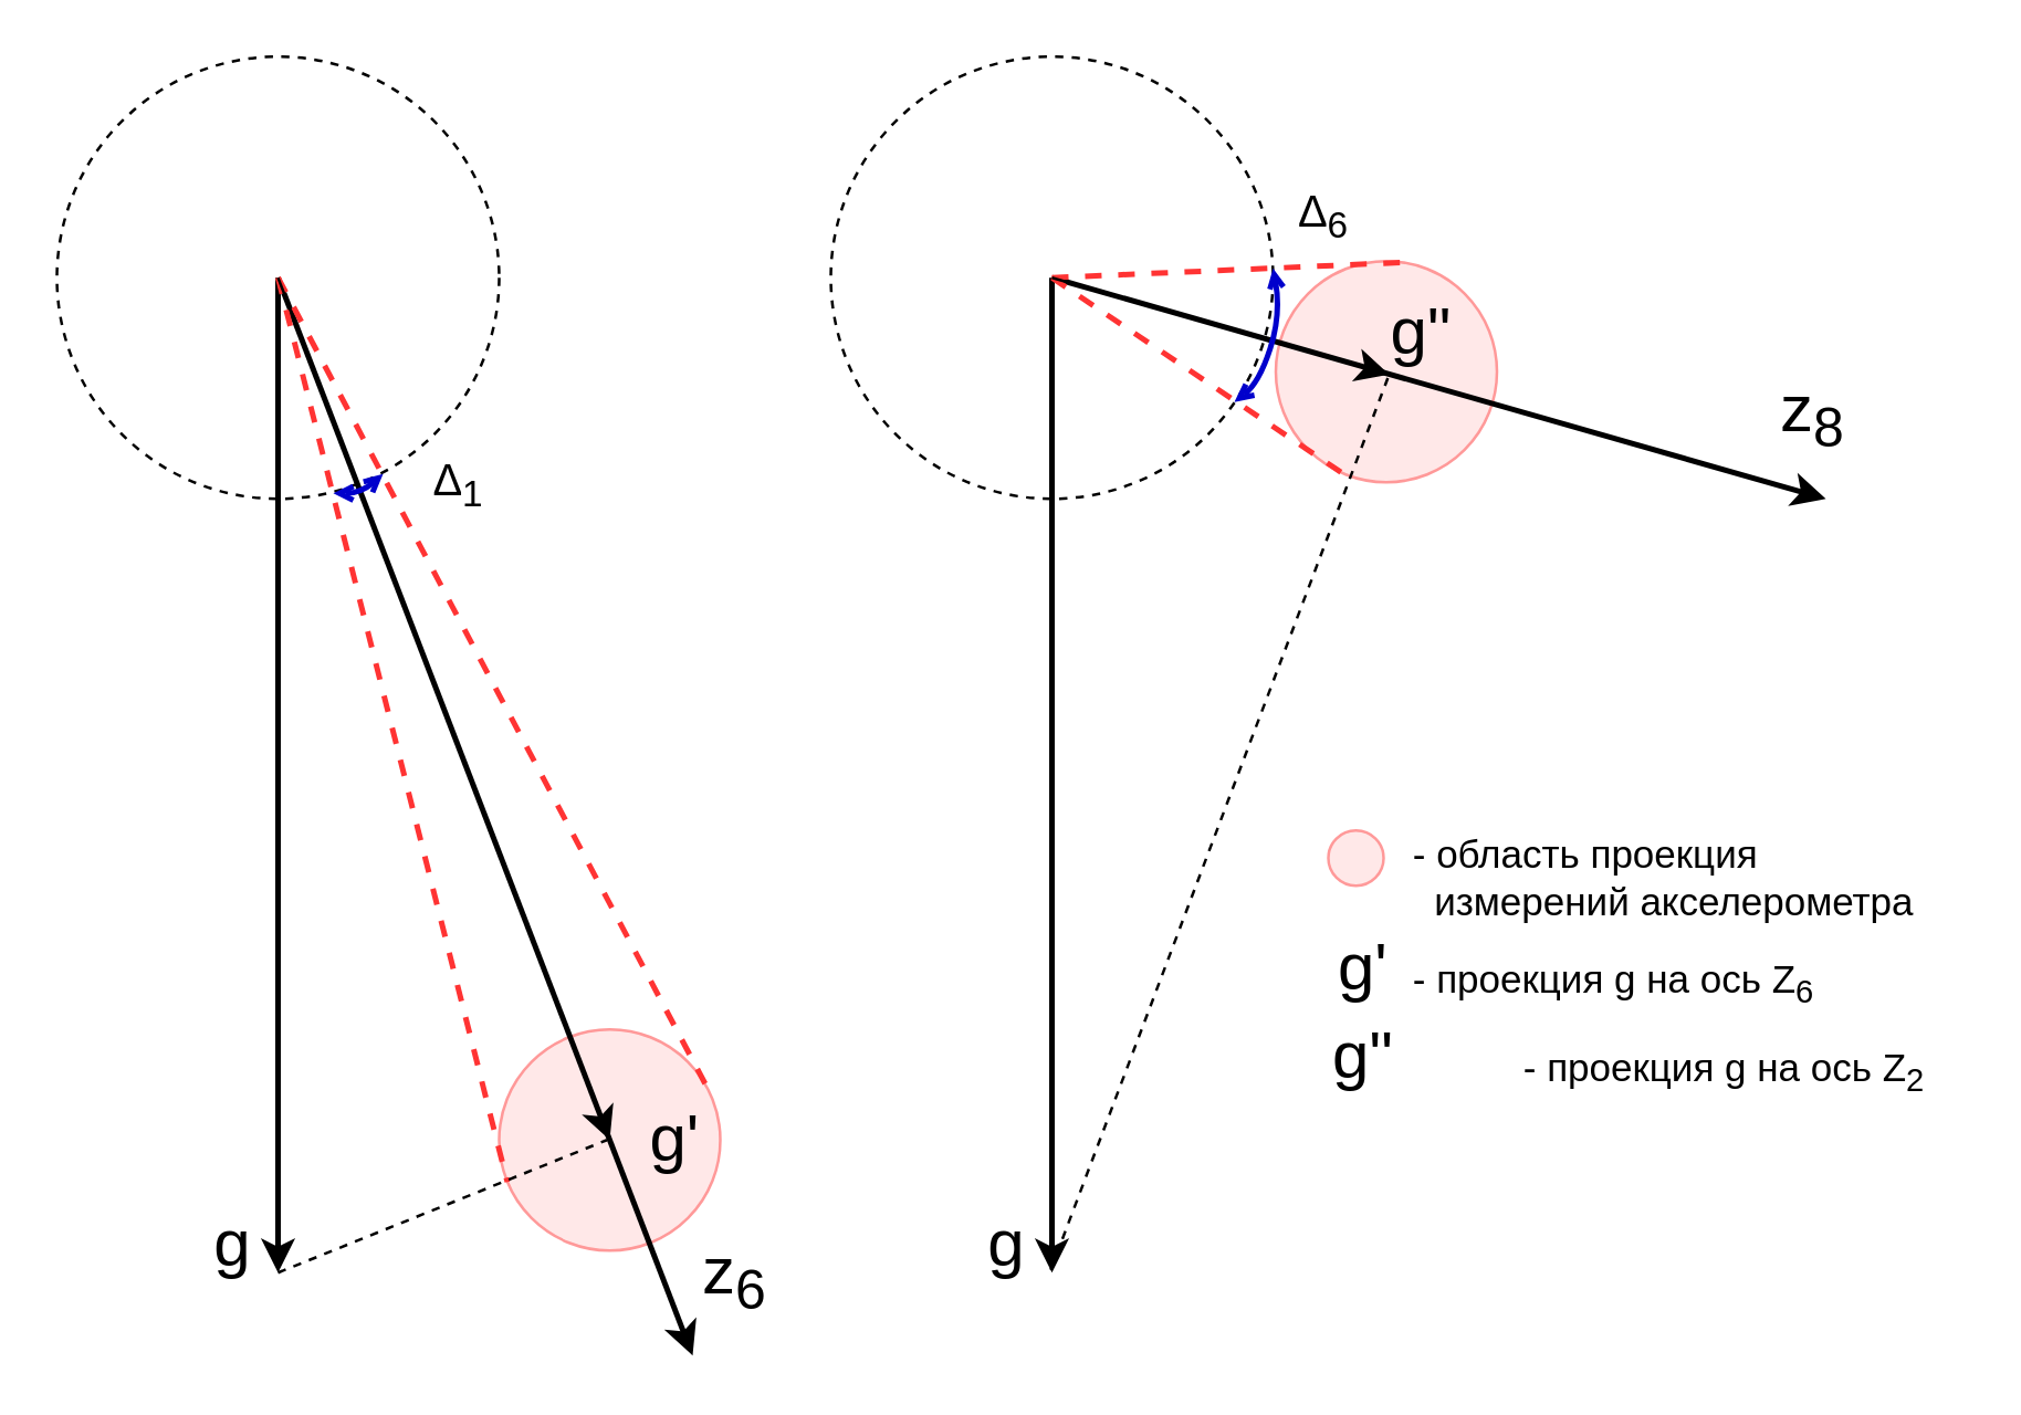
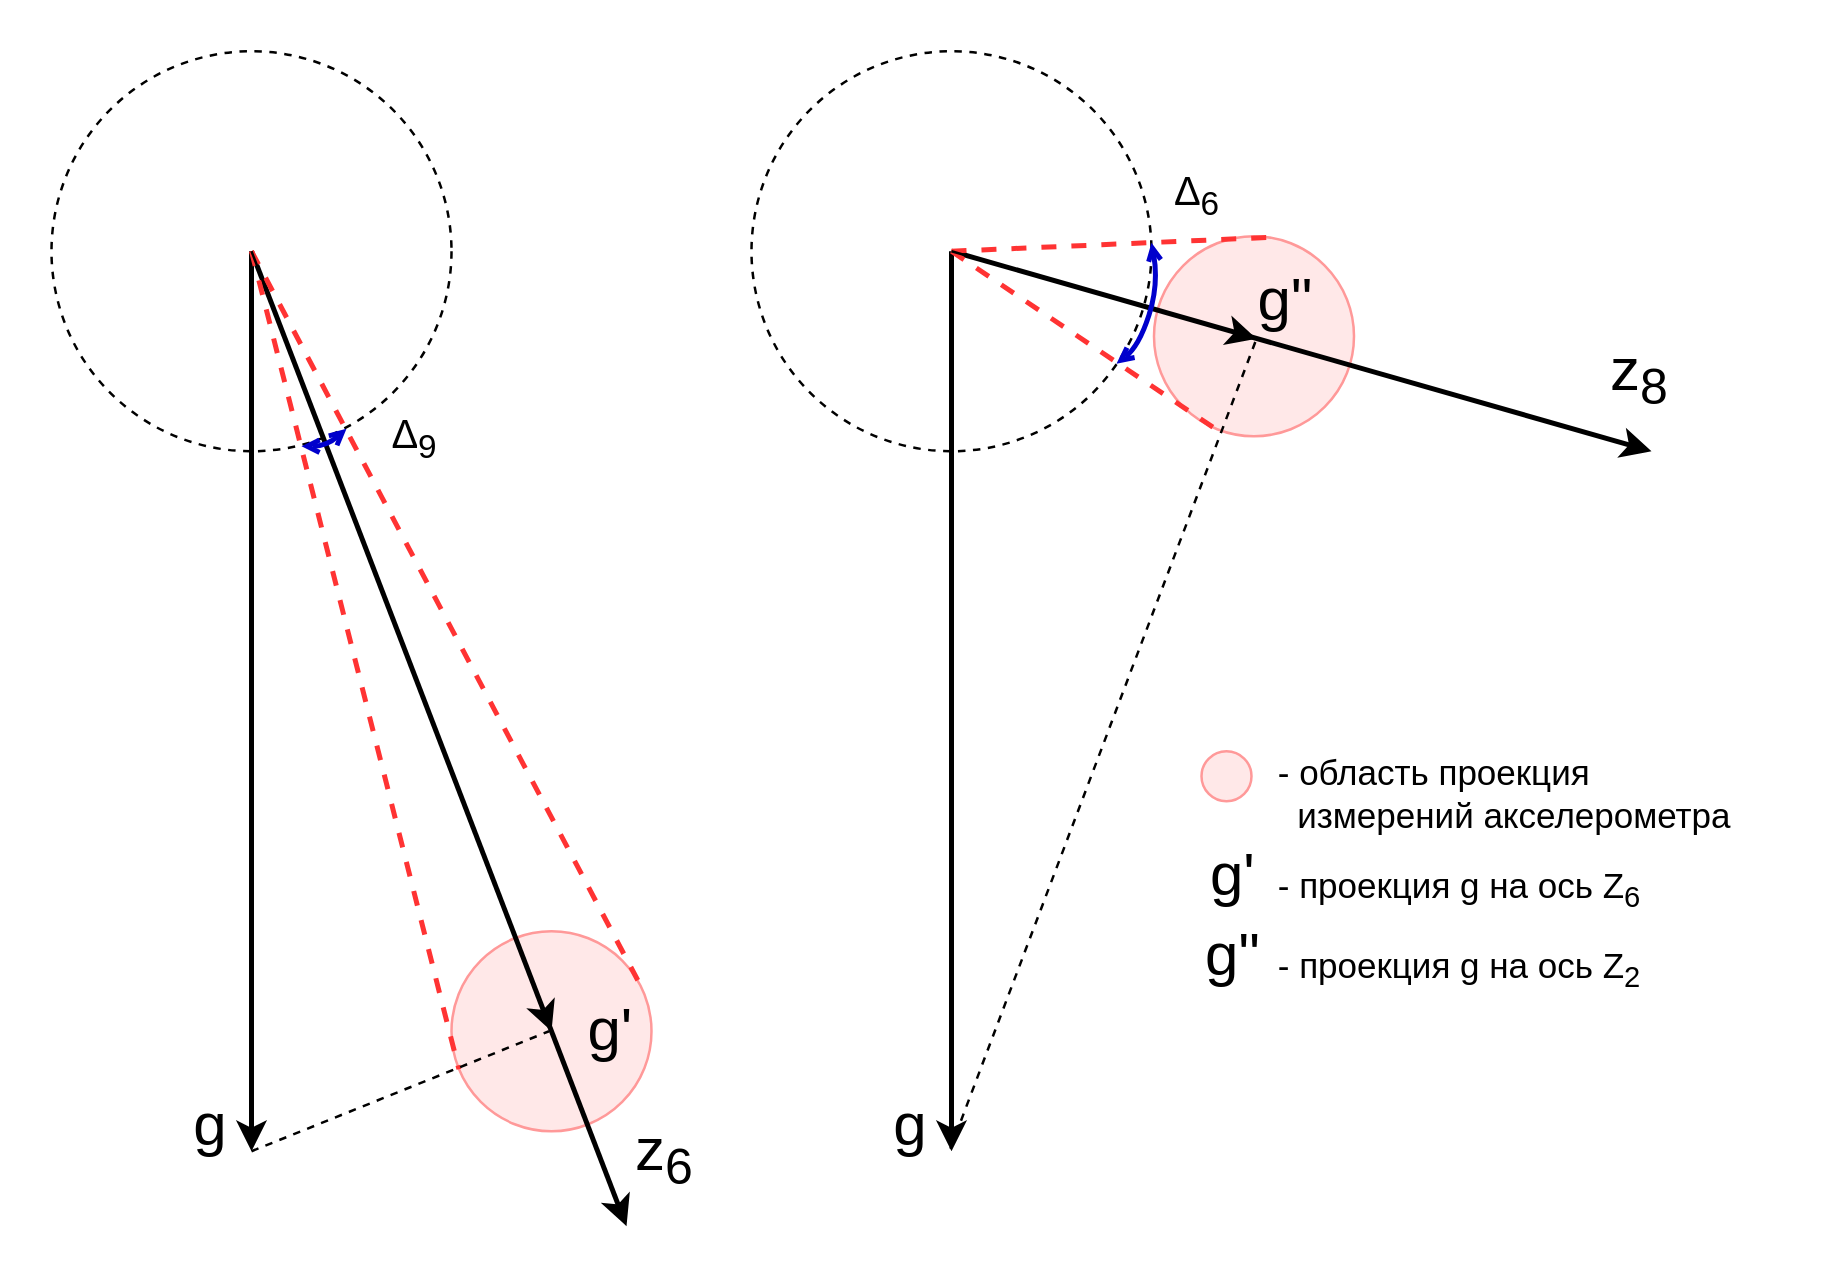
  <mxCell id="0" />
  <mxCell id="1" parent="0" />
  <mxCell id="2" value="" style="ellipse;whiteSpace=wrap;html=1;fillColor=none;dashed=1;" vertex="1" parent="1"><mxGeometry x="300" width="160" height="160" as="geometry" y="20" /></mxCell>
  <mxCell id="3" value="" style="ellipse;whiteSpace=wrap;html=1;fillColor=none;dashed=1;" vertex="1" parent="1"><mxGeometry x="20" width="160" height="160" as="geometry" y="20" /></mxCell>
  <mxCell id="4" value="" style="ellipse;whiteSpace=wrap;html=1;aspect=fixed;fillColor=#FFE8E8;strokeColor=#FF9999;" vertex="1" parent="1"><mxGeometry x="461" y="94" width="80" height="80" as="geometry" /></mxCell>
  <mxCell id="5" value="" style="ellipse;whiteSpace=wrap;html=1;aspect=fixed;fillColor=#FFE8E8;strokeColor=#FF9999;" parent="1" vertex="1"><mxGeometry x="180" y="372" width="80" height="80" as="geometry" /></mxCell>
  <mxCell id="6" value="" style="endArrow=classic;html=1;strokeWidth=2;" parent="1" edge="1"><mxGeometry width="50" height="50" relative="1" as="geometry"><mxPoint x="100" y="100" as="sourcePoint" /><mxPoint x="100" y="460" as="targetPoint" /></mxGeometry></mxCell>
  <mxCell id="7" value="" style="endArrow=classic;html=1;strokeWidth=2;" parent="1" edge="1"><mxGeometry width="50" height="50" relative="1" as="geometry"><mxPoint x="100" y="100" as="sourcePoint" /><mxPoint x="250" y="490" as="targetPoint" /></mxGeometry></mxCell>
  <mxCell id="8" value="" style="endArrow=none;html=1;strokeWidth=2;dashed=1;strokeColor=#FF3333;entryX=0.95;entryY=0.28;entryDx=0;entryDy=0;entryPerimeter=0;endFill=0;" parent="1" edge="1" target="5"><mxGeometry width="50" height="50" relative="1" as="geometry"><mxPoint x="100" y="100" as="sourcePoint" /><mxPoint x="210" y="280" as="targetPoint" /></mxGeometry></mxCell>
  <mxCell id="9" value="" style="endArrow=none;html=1;strokeWidth=2;dashed=1;strokeColor=#FF3333;entryX=0.037;entryY=0.69;entryDx=0;entryDy=0;entryPerimeter=0;endFill=0;" parent="1" target="5" edge="1"><mxGeometry width="50" height="50" relative="1" as="geometry"><mxPoint x="100" y="100" as="sourcePoint" /><mxPoint x="140" y="320" as="targetPoint" /></mxGeometry></mxCell>
  <mxCell id="10" value="&lt;font style=&quot;font-size: 24px&quot;&gt;&amp;nbsp;g&lt;/font&gt;" style="text;html=1;align=center;verticalAlign=middle;resizable=0;points=[];autosize=1;" parent="1" vertex="1"><mxGeometry x="60" y="440" width="40" height="20" as="geometry" /></mxCell>
  <mxCell id="11" value="&lt;font style=&quot;font-size: 24px&quot;&gt;z&lt;sub&gt;6&lt;/sub&gt;&lt;/font&gt;" style="text;html=1;align=center;verticalAlign=middle;resizable=0;points=[];autosize=1;" parent="1" vertex="1"><mxGeometry x="245" y="447" width="40" height="30" as="geometry" /></mxCell>
  <mxCell id="12" value="" style="endArrow=classic;html=1;strokeWidth=2;" parent="1" edge="1"><mxGeometry width="50" height="50" relative="1" as="geometry"><mxPoint x="380" y="100" as="sourcePoint" /><mxPoint x="380" y="460" as="targetPoint" /></mxGeometry></mxCell>
  <mxCell id="13" value="" style="endArrow=classic;html=1;strokeWidth=2;" parent="1" edge="1"><mxGeometry width="50" height="50" relative="1" as="geometry"><mxPoint x="380" y="100" as="sourcePoint" /><mxPoint x="660" y="180" as="targetPoint" /></mxGeometry></mxCell>
  <mxCell id="14" value="" style="endArrow=none;html=1;strokeWidth=2;dashed=1;strokeColor=#FF3333;endFill=0;entryX=0.331;entryY=0.979;entryDx=0;entryDy=0;entryPerimeter=0;" parent="1" target="4" edge="1"><mxGeometry width="50" height="50" relative="1" as="geometry"><mxPoint x="380" y="100" as="sourcePoint" /><mxPoint x="550" y="490" as="targetPoint" /></mxGeometry></mxCell>
  <mxCell id="15" value="" style="endArrow=none;html=1;strokeWidth=2;dashed=1;strokeColor=#FF3333;endFill=0;entryX=0.574;entryY=0.006;entryDx=0;entryDy=0;entryPerimeter=0;" parent="1" edge="1" target="4"><mxGeometry width="50" height="50" relative="1" as="geometry"><mxPoint x="380" y="100" as="sourcePoint" /><mxPoint x="590" y="170" as="targetPoint" /></mxGeometry></mxCell>
  <mxCell id="16" value="&lt;font style=&quot;font-size: 24px&quot;&gt;&amp;nbsp;g&lt;/font&gt;" style="text;html=1;align=center;verticalAlign=middle;resizable=0;points=[];autosize=1;" parent="1" vertex="1"><mxGeometry x="340" y="440" width="40" height="20" as="geometry" /></mxCell>
  <mxCell id="17" value="&lt;font style=&quot;font-size: 24px&quot;&gt;z&lt;sub&gt;8&lt;/sub&gt;&lt;/font&gt;" style="text;html=1;align=center;verticalAlign=middle;resizable=0;points=[];autosize=1;" parent="1" vertex="1"><mxGeometry x="635" y="135" width="40" height="30" as="geometry" /></mxCell>
  <mxCell id="18" value="&lt;div align=&quot;left&quot;&gt;&lt;font style=&quot;font-size: 14px&quot;&gt;- область проекция &lt;br&gt;&lt;/font&gt;&lt;/div&gt;&lt;div align=&quot;left&quot;&gt;&lt;font style=&quot;font-size: 14px&quot;&gt;&amp;nbsp; измерений акселерометра&lt;/font&gt;&lt;/div&gt;" style="text;html=1;align=left;verticalAlign=middle;resizable=0;points=[];autosize=1;" parent="1" vertex="1"><mxGeometry x="509" y="297" width="200" height="40" as="geometry" /></mxCell>
  <mxCell id="19" value="" style="ellipse;whiteSpace=wrap;html=1;aspect=fixed;fillColor=#FFE8E8;strokeColor=#FF9999;" parent="1" vertex="1"><mxGeometry x="480" y="300" width="20" height="20" as="geometry" /></mxCell>
  <mxCell id="20" value="" style="endArrow=none;dashed=1;html=1;" edge="1" parent="1"><mxGeometry width="50" height="50" relative="1" as="geometry"><mxPoint x="100" y="460" as="sourcePoint" /><mxPoint x="219" y="412" as="targetPoint" /></mxGeometry></mxCell>
  <mxCell id="21" value="" style="endArrow=none;dashed=1;html=1;exitX=0.989;exitY=0.95;exitDx=0;exitDy=0;exitPerimeter=0;" edge="1" parent="1" source="16"><mxGeometry width="50" height="50" relative="1" as="geometry"><mxPoint x="370" y="460" as="sourcePoint" /><mxPoint x="502" y="135" as="targetPoint" /></mxGeometry></mxCell>
  <mxCell id="22" value="" style="endArrow=classic;html=1;jumpSize=8;endSize=9;" edge="1" parent="1"><mxGeometry width="50" height="50" relative="1" as="geometry"><mxPoint x="100" y="100" as="sourcePoint" /><mxPoint x="220" y="412" as="targetPoint" /></mxGeometry></mxCell>
  <mxCell id="23" value="&lt;font style=&quot;font-size: 24px&quot;&gt;&amp;nbsp;g'&lt;/font&gt;" style="text;html=1;align=center;verticalAlign=middle;resizable=0;points=[];autosize=1;" vertex="1" parent="1"><mxGeometry x="220" y="402" width="40" height="20" as="geometry" /></mxCell>
  <mxCell id="24" value="&lt;font style=&quot;font-size: 24px&quot;&gt;&amp;nbsp;g&quot;&lt;/font&gt;" style="text;html=1;align=center;verticalAlign=middle;resizable=0;points=[];autosize=1;" vertex="1" parent="1"><mxGeometry x="490" y="110" width="40" height="20" as="geometry" /></mxCell>
  <mxCell id="25" value="" style="endArrow=classic;html=1;strokeWidth=1;endSize=9;" edge="1" parent="1"><mxGeometry width="50" height="50" relative="1" as="geometry"><mxPoint x="380" y="100" as="sourcePoint" /><mxPoint x="502" y="135" as="targetPoint" /></mxGeometry></mxCell>
  <mxCell id="26" value="" style="curved=1;endArrow=open;html=1;endFill=0;startArrow=open;startFill=0;endSize=3;startSize=3;strokeColor=#0000CC;strokeWidth=2;" edge="1" parent="1"><mxGeometry width="50" height="50" relative="1" as="geometry"><mxPoint x="120" y="178" as="sourcePoint" /><mxPoint x="138" y="171" as="targetPoint" /><Array as="points"><mxPoint x="130" y="178" /></Array></mxGeometry></mxCell>
  <mxCell id="27" value="" style="curved=1;endArrow=open;html=1;endFill=0;startArrow=open;startFill=0;endSize=3;startSize=3;strokeColor=#0000CC;entryX=1;entryY=0.479;entryDx=0;entryDy=0;entryPerimeter=0;strokeWidth=2;" edge="1" parent="1" target="2"><mxGeometry width="50" height="50" relative="1" as="geometry"><mxPoint x="446" y="145" as="sourcePoint" /><mxPoint x="458" y="130" as="targetPoint" /><Array as="points"><mxPoint x="455" y="138" /><mxPoint x="463" y="113" /></Array></mxGeometry></mxCell>
  <mxCell id="28" value="&lt;font style=&quot;font-size: 16px&quot;&gt;Δ&lt;sub&gt;6&lt;/sub&gt;&lt;/font&gt;" style="text;html=1;align=center;verticalAlign=middle;resizable=0;points=[];autosize=1;" vertex="1" parent="1"><mxGeometry x="463" y="68" width="30" height="20" as="geometry" /></mxCell>
  <mxCell id="29" value="&lt;font style=&quot;font-size: 24px&quot;&gt;&amp;nbsp;g'&lt;/font&gt;" style="text;html=1;align=center;verticalAlign=middle;resizable=0;points=[];autosize=1;" vertex="1" parent="1"><mxGeometry x="469" y="340" width="40" height="20" as="geometry" /></mxCell>
  <mxCell id="30" value="&lt;div align=&quot;left&quot;&gt;&lt;font style=&quot;font-size: 14px&quot;&gt;- проекция g на ось Z&lt;sub&gt;6&lt;/sub&gt;&lt;br&gt;&lt;/font&gt;&lt;/div&gt;" style="text;html=1;align=left;verticalAlign=middle;resizable=0;points=[];autosize=1;" vertex="1" parent="1"><mxGeometry x="509" y="345" width="170" height="20" as="geometry" /></mxCell>
  <mxCell id="31" value="&lt;font style=&quot;font-size: 24px&quot;&gt;&amp;nbsp;g&quot;&lt;/font&gt;" style="text;html=1;align=center;verticalAlign=middle;resizable=0;points=[];autosize=1;" vertex="1" parent="1"><mxGeometry x="469" y="372" width="40" height="20" as="geometry" /></mxCell>
- <mxCell id="32" value="&lt;div align=&quot;left&quot;&gt;&lt;font style=&quot;font-size: 14px&quot;&gt;- проекция g на ось Z&lt;sub&gt;2&lt;/sub&gt;&lt;br&gt;&lt;/font&gt;&lt;/div&gt;" style="text;html=1;align=left;verticalAlign=middle;resizable=0;points=[];autosize=1;" vertex="1" parent="1"><mxGeometry x="549" y="377" width="170" height="20" as="geometry" /></mxCell>
- <mxCell id="33" value="&lt;font style=&quot;font-size: 16px&quot;&gt;Δ&lt;sub&gt;1&lt;/sub&gt;&lt;/font&gt;" style="text;html=1;align=center;verticalAlign=middle;resizable=0;points=[];autosize=1;" vertex="1" parent="1"><mxGeometry x="150" y="165" width="30" height="20" as="geometry" /></mxCell>
+ <mxCell id="32" value="&lt;div align=&quot;left&quot;&gt;&lt;font style=&quot;font-size: 14px&quot;&gt;- проекция g на ось Z&lt;sub&gt;2&lt;/sub&gt;&lt;br&gt;&lt;/font&gt;&lt;/div&gt;" style="text;html=1;align=left;verticalAlign=middle;resizable=0;points=[];autosize=1;" vertex="1" parent="1"><mxGeometry x="509" y="377" width="170" height="20" as="geometry" /></mxCell>
+ <mxCell id="33" value="&lt;font style=&quot;font-size: 16px&quot;&gt;Δ&lt;sub&gt;9&lt;/sub&gt;&lt;/font&gt;" style="text;html=1;align=center;verticalAlign=middle;resizable=0;points=[];autosize=1;" vertex="1" parent="1"><mxGeometry x="150" y="165" width="30" height="20" as="geometry" /></mxCell>
